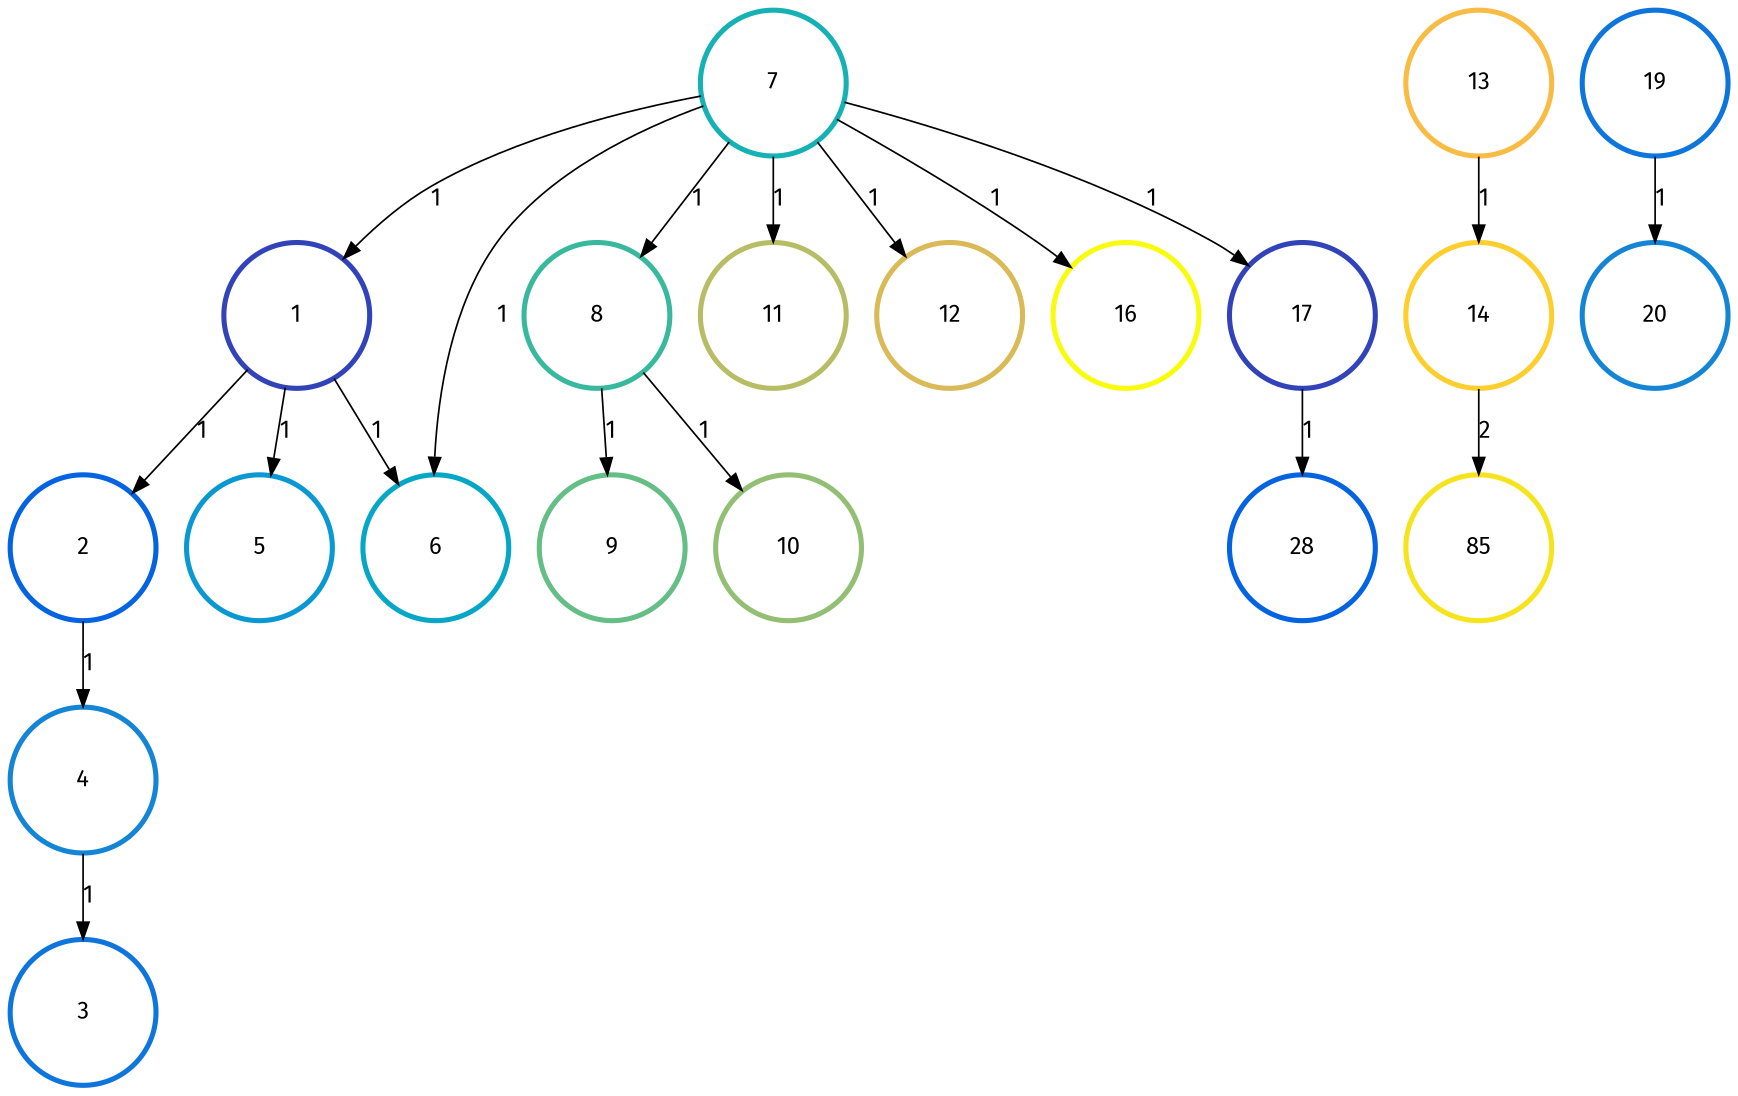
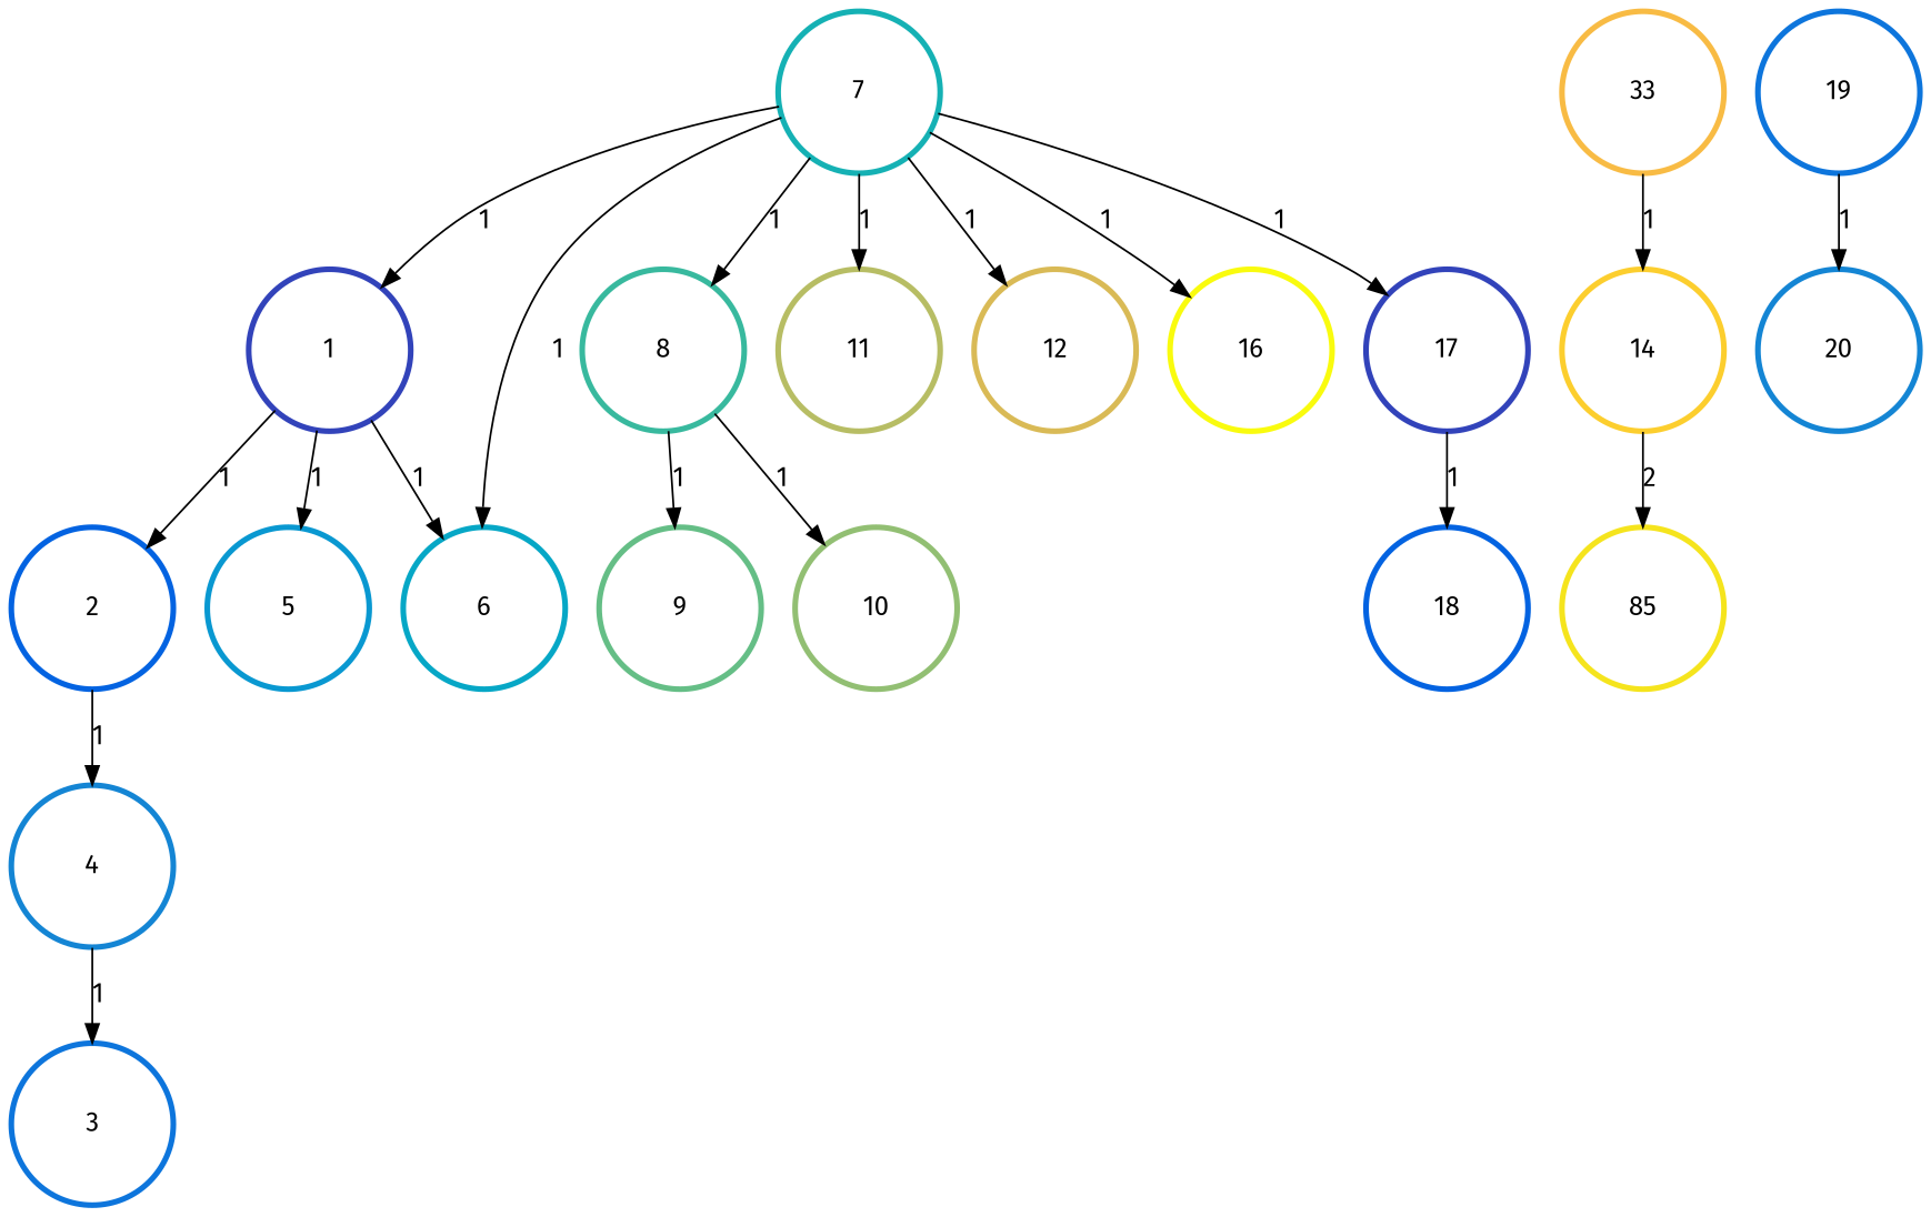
  digraph {
    fontname="Fira Sans"
    rankdir=TB
    node [color="#3243BA" fontname="Fira Sans" penwidth=3]
    edge [color=black fontname="Fira Sans" penwidth=1]
    n1 [height=1.2 label=1 width=1.2]
    n2 [color="#0363E1" height=1.2 label=2 width=1.2]
    n3 [color="#0998D1" height=1.2 label=5 width=1.2]
    n4 [color="#06A7C6" height=1.2 label=6 width=1.2]
    n5 [color="#1485D4" height=1.2 label=4 width=1.2]
    n6 [color="#0D75DC" height=1.2 label=3 width=1.2]
    n7 [color="#15B1B4" height=1.2 label=7 width=1.2]
    n8 [color="#38B99E" height=1.2 label=8 width=1.2]
    n9 [color="#B7BD64" height=1.2 label=11 width=1.2]
    n10 [color="#D9BA56" height=1.2 label=12 width=1.2]
    n11 [color="#F9FB0E" height=1.2 label=16 width=1.2]
    n12 [height=1.2 label=17 width=1.2]
    n13 [color="#65BE86" height=1.2 label=9 width=1.2]
    n14 [color="#92BF73" height=1.2 label=10 width=1.2]
-   n15 [color="#F8BB44" height=1.2 label=13 width=1.2]
+   n15 [color="#F8BB44" height=1.2 label=33 width=1.2]
    n16 [color="#FCCE2E" height=1.2 label=14 width=1.2]
-   n17 [color="#0363E1" height=1.2 label=28 width=1.2]
+   n17 [color="#0363E1" height=1.2 label=18 width=1.2]
    n18 [color="#F5E41D" height=1.2 label=85 width=1.2]
    n19 [color="#0D75DC" height=1.2 label=19 width=1.2]
    n20 [color="#1485D4" height=1.2 label=20 width=1.2]
    n1 -> n2 [label=1]
    n1 -> n3 [label=1]
    n1 -> n4 [label=1]
    n2 -> n5 [label=1]
    n5 -> n6 [label=1]
    n7 -> n1 [label=1]
    n7 -> n4 [label=1]
    n7 -> n8 [label=1]
    n7 -> n9 [label=1]
    n7 -> n10 [label=1]
    n7 -> n11 [label=1]
    n7 -> n12 [label=1]
    n8 -> n13 [label=1]
    n8 -> n14 [label=1]
    n12 -> n17 [label=1]
    n15 -> n16 [label=1]
    n16 -> n18 [label=2]
    n19 -> n20 [label=1]
  }
